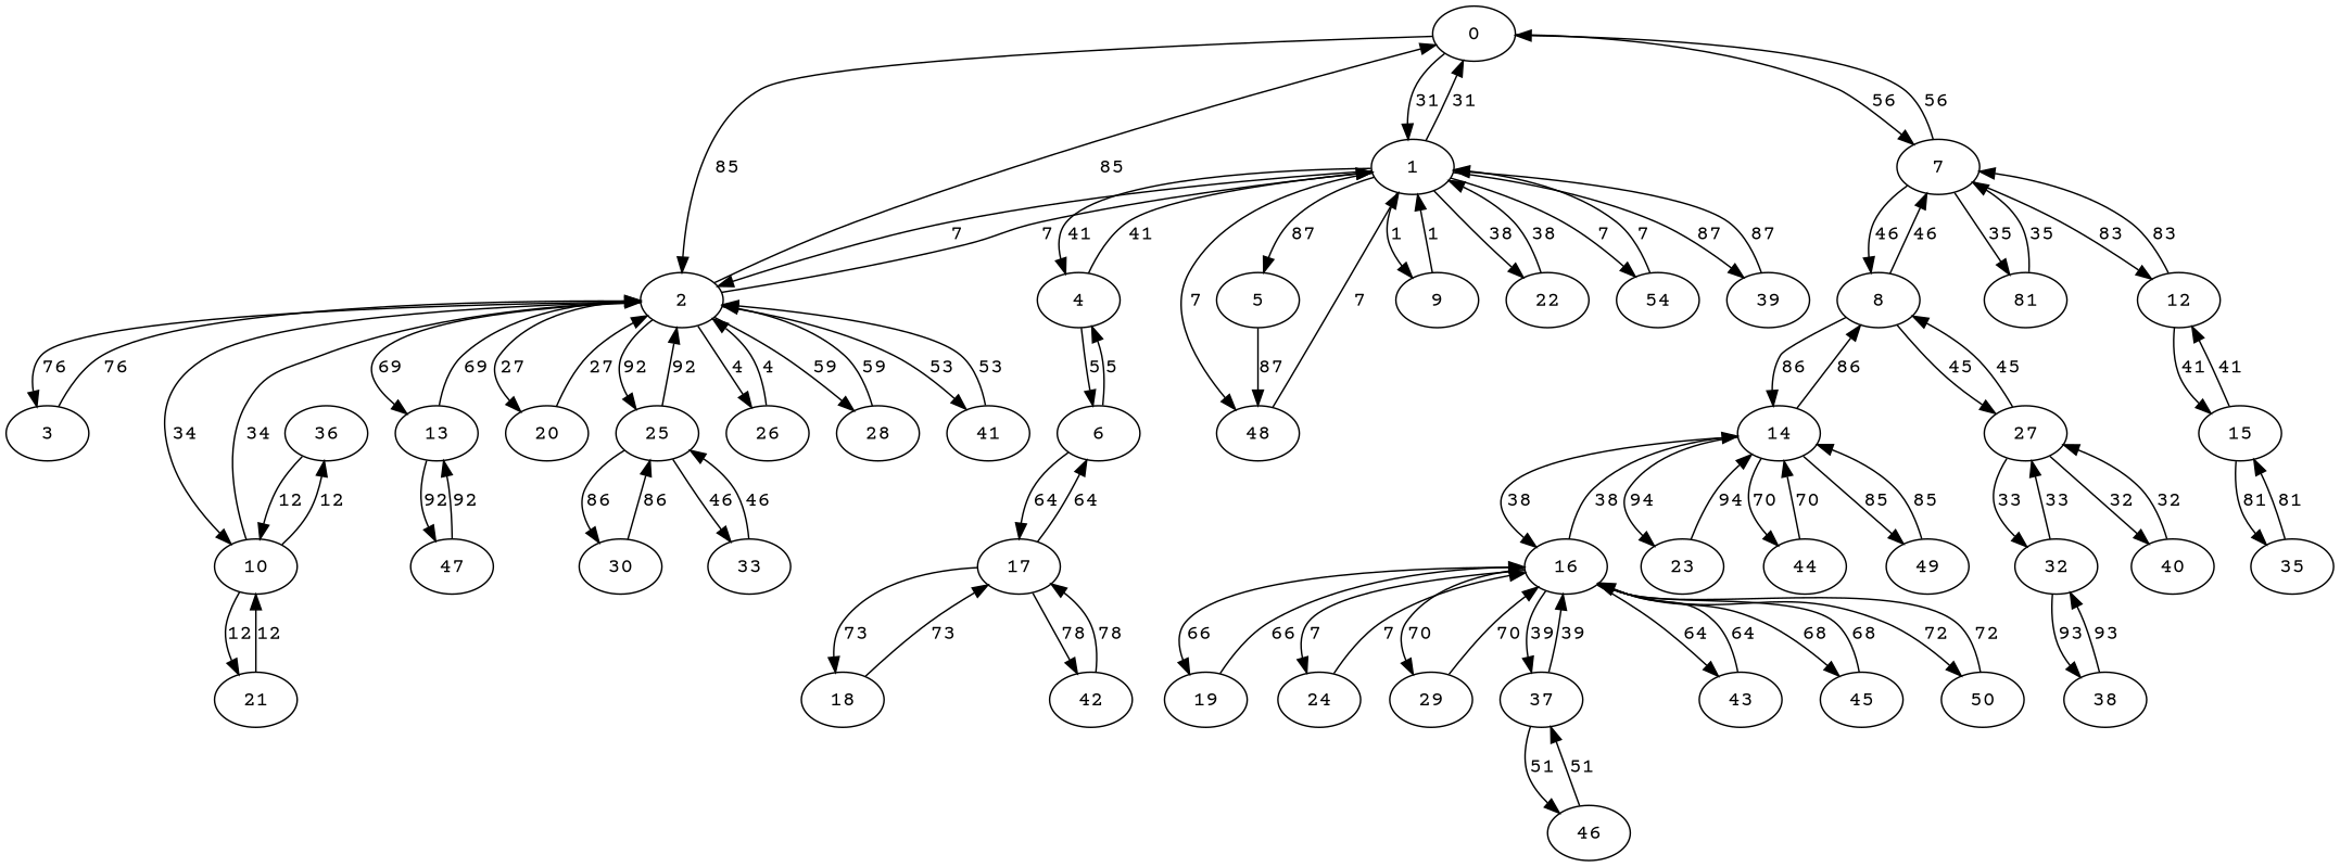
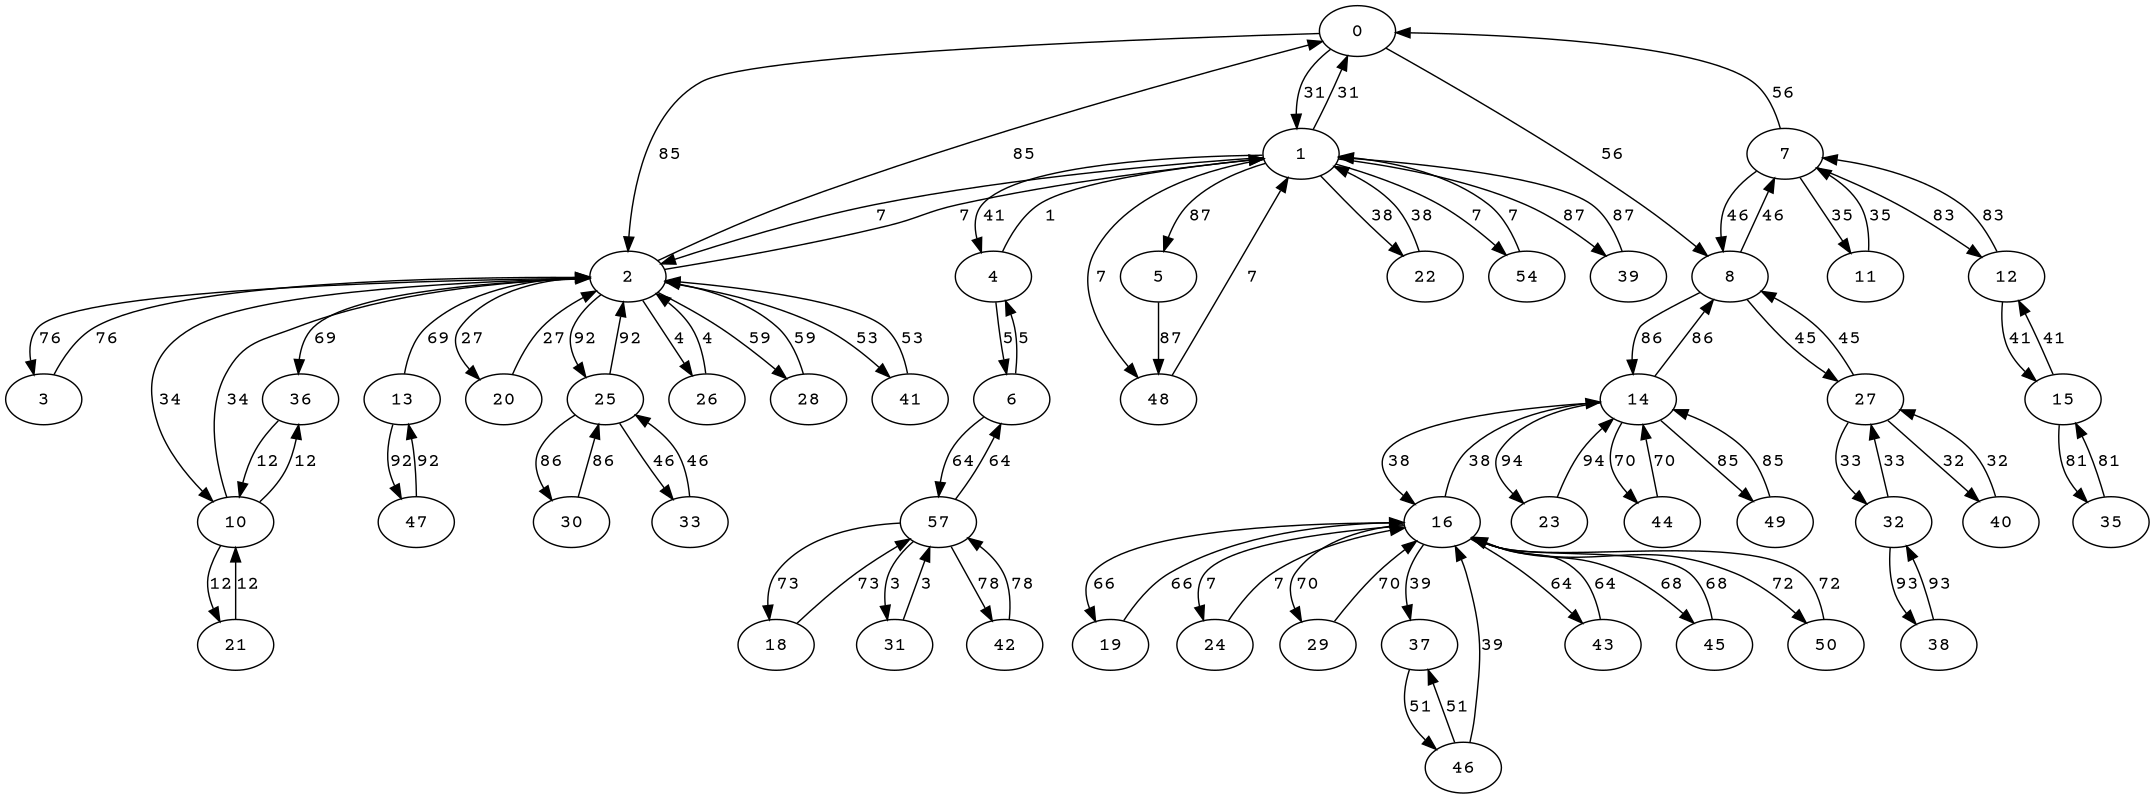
  digraph {
    fontname="Courier Prime"
    node [fontname="Courier Prime"]
    edge [fontname="Courier Prime"]
    0
    1
    2
    7
    4
    5
-   9
    22
    n9 [label=54]
    39
    48
    3
    10
    13
    20
    25
    26
    28
    41
    8
-   11 [label=81]
+   11
    12
    6
    21
    36
    47
    30
    33
-   17
+   17 [label=57]
    18
+   31
    42
    14
    27
    15
    16
    23
    44
    49
    32
    40
    35
    19
    24
    29
    37
    43
    45
    50
    46
    38
    0 -> 1 [label=31]
    0 -> 2 [label=85]
-   0 -> 7 [label=56]
+   0 -> 8 [label=56]
    1 -> 0 [label=31]
    1 -> 2 [label=7]
    1 -> 4 [label=41]
    1 -> 5 [label=87]
-   1 -> 9 [label=1]
    1 -> 22 [label=38]
    1 -> n9 [label=7]
    1 -> 39 [label=87]
    1 -> 48 [label=7]
    2 -> 0 [label=85]
    2 -> 1 [label=7]
    2 -> 3 [label=76]
    2 -> 10 [label=34]
-   2 -> 13 [label=69]
+   2 -> 36 [label=69]
    2 -> 20 [label=27]
    2 -> 25 [label=92]
    2 -> 26 [label=4]
    2 -> 28 [label=59]
    2 -> 41 [label=53]
    7 -> 0 [label=56]
    7 -> 8 [label=46]
    7 -> 11 [label=35]
    7 -> 12 [label=83]
-   4 -> 1 [label=41]
+   4 -> 1 [label=1]
    4 -> 6 [label=5]
    5 -> 48 [label=87]
-   9 -> 1 [label=1]
    22 -> 1 [label=38]
    n9 -> 1 [label=7]
    39 -> 1 [label=87]
    48 -> 1 [label=7]
    3 -> 2 [label=76]
    10 -> 2 [label=34]
    10 -> 21 [label=12]
    10 -> 36 [label=12]
    13 -> 2 [label=69]
    13 -> 47 [label=92]
    20 -> 2 [label=27]
    25 -> 2 [label=92]
    25 -> 30 [label=86]
    25 -> 33 [label=46]
    26 -> 2 [label=4]
    28 -> 2 [label=59]
    41 -> 2 [label=53]
    8 -> 7 [label=46]
    8 -> 14 [label=86]
    8 -> 27 [label=45]
    11 -> 7 [label=35]
    12 -> 7 [label=83]
    12 -> 15 [label=41]
    6 -> 4 [label=5]
    6 -> 17 [label=64]
    21 -> 10 [label=12]
    36 -> 10 [label=12]
    47 -> 13 [label=92]
    30 -> 25 [label=86]
    33 -> 25 [label=46]
    17 -> 6 [label=64]
    17 -> 18 [label=73]
+   17 -> 31 [label=3]
    17 -> 42 [label=78]
    18 -> 17 [label=73]
+   31 -> 17 [label=3]
    42 -> 17 [label=78]
    14 -> 8 [label=86]
    14 -> 16 [label=38]
    14 -> 23 [label=94]
    14 -> 44 [label=70]
    14 -> 49 [label=85]
    27 -> 8 [label=45]
    27 -> 32 [label=33]
    27 -> 40 [label=32]
    15 -> 12 [label=41]
    15 -> 35 [label=81]
    16 -> 14 [label=38]
    16 -> 19 [label=66]
    16 -> 24 [label=7]
    16 -> 29 [label=70]
    16 -> 37 [label=39]
    16 -> 43 [label=64]
    16 -> 45 [label=68]
    16 -> 50 [label=72]
    23 -> 14 [label=94]
    44 -> 14 [label=70]
    49 -> 14 [label=85]
    32 -> 27 [label=33]
    32 -> 38 [label=93]
    40 -> 27 [label=32]
    35 -> 15 [label=81]
    19 -> 16 [label=66]
    24 -> 16 [label=7]
    29 -> 16 [label=70]
-   37 -> 16 [label=39]
+   46 -> 16 [label=39]
    37 -> 46 [label=51]
    43 -> 16 [label=64]
    45 -> 16 [label=68]
    50 -> 16 [label=72]
    46 -> 37 [label=51]
    38 -> 32 [label=93]
  }
